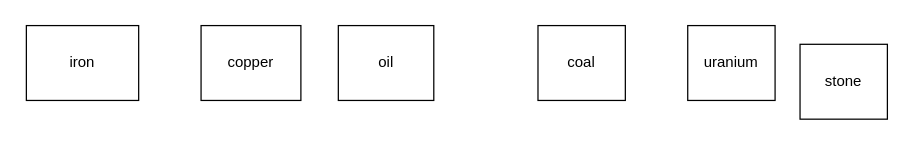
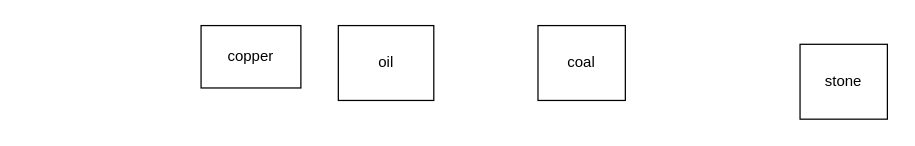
  <mxCell id="0" />
  <mxCell id="1" parent="0" />
- <mxCell id="2" value="iron" style="rounded=0;whiteSpace=wrap;html=1;" parent="1" vertex="1"><mxGeometry x="20" y="20" width="90" height="60" as="geometry" /></mxCell>
- <mxCell id="3" value="copper" style="rounded=0;whiteSpace=wrap;html=1;" parent="1" vertex="1"><mxGeometry x="160" y="20" width="80" height="60" as="geometry" /></mxCell>
+ <mxCell id="3" value="copper" style="rounded=0;whiteSpace=wrap;html=1;" parent="1" vertex="1"><mxGeometry x="160" y="20" width="80" height="50" as="geometry" /></mxCell>
  <mxCell id="4" value="oil" style="rounded=0;whiteSpace=wrap;html=1;" parent="1" vertex="1"><mxGeometry x="270" y="20" width="76.5" height="60" as="geometry" /></mxCell>
  <mxCell id="5" value="coal" style="rounded=0;whiteSpace=wrap;html=1;" parent="1" vertex="1"><mxGeometry x="430" y="20" width="70" height="60" as="geometry" /></mxCell>
- <mxCell id="6" value="uranium" style="rounded=0;whiteSpace=wrap;html=1;" parent="1" vertex="1"><mxGeometry x="550" y="20" width="70" height="60" as="geometry" /></mxCell>
  <mxCell id="7" value="stone" style="rounded=0;whiteSpace=wrap;html=1;" parent="1" vertex="1"><mxGeometry x="640" y="35" width="70" height="60" as="geometry" /></mxCell>
